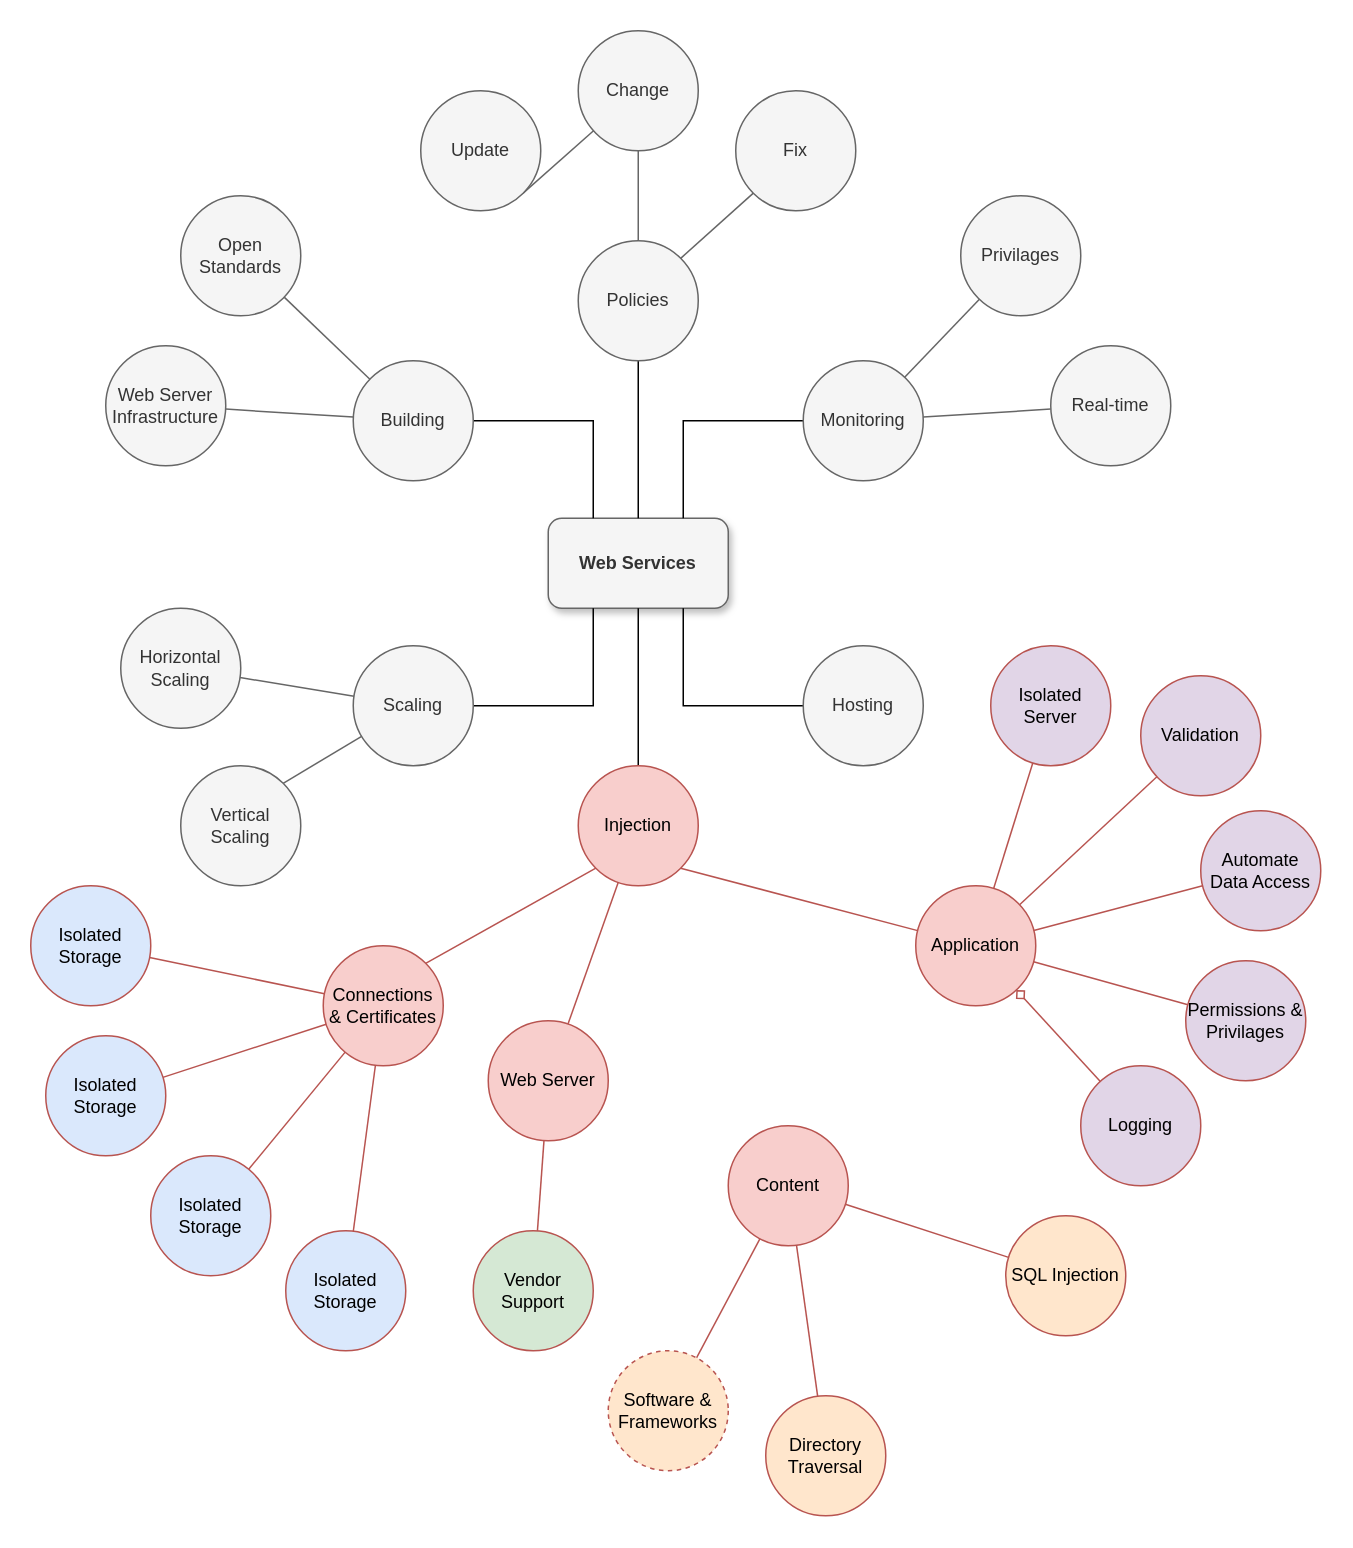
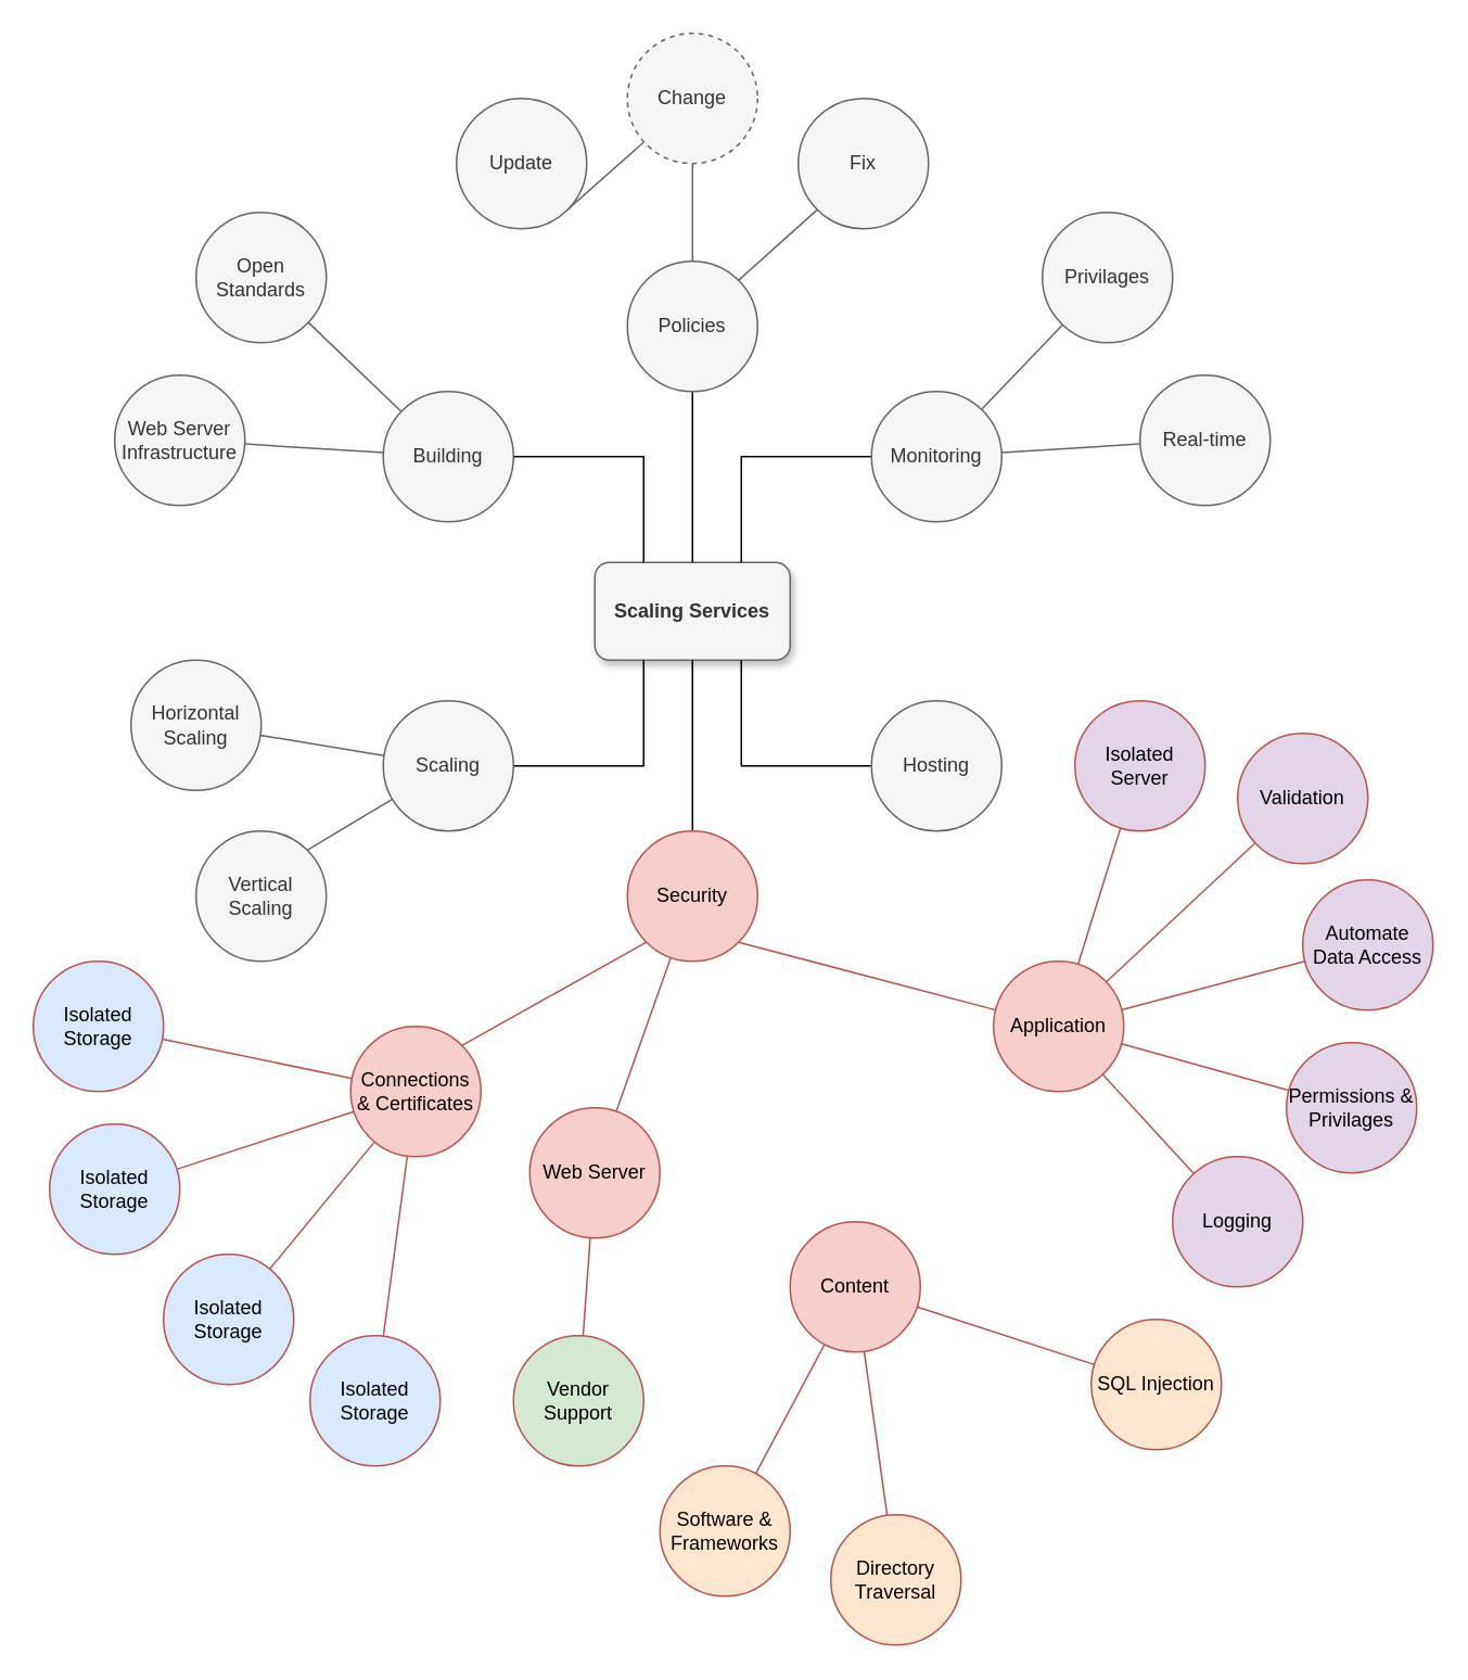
  <mxCell id="0" />
  <mxCell id="1" parent="0" />
- <mxCell id="2" value="Web Services" style="rounded=1;whiteSpace=wrap;html=1;shadow=1;glass=0;sketch=0;fillColor=#f5f5f5;fontColor=#333333;strokeColor=#666666;fontStyle=1" parent="1" vertex="1"><mxGeometry x="365" y="345" width="120" height="60" as="geometry" /></mxCell>
+ <mxCell id="2" value="Scaling Services" style="rounded=1;whiteSpace=wrap;html=1;shadow=1;glass=0;sketch=0;fillColor=#f5f5f5;fontColor=#333333;strokeColor=#666666;fontStyle=1" parent="1" vertex="1"><mxGeometry x="365" y="345" width="120" height="60" as="geometry" /></mxCell>
  <mxCell id="3" style="edgeStyle=orthogonalEdgeStyle;rounded=0;orthogonalLoop=1;jettySize=auto;html=1;entryX=0.25;entryY=0;entryDx=0;entryDy=0;endArrow=none;endFill=0;" parent="1" source="4" target="2" edge="1"><mxGeometry relative="1" as="geometry" /></mxCell>
  <mxCell id="4" value="Building" style="ellipse;whiteSpace=wrap;html=1;aspect=fixed;fillColor=#f5f5f5;strokeColor=#666666;fontColor=#333333;" parent="1" vertex="1"><mxGeometry x="235" y="240" width="80" height="80" as="geometry" /></mxCell>
  <mxCell id="5" style="edgeStyle=orthogonalEdgeStyle;rounded=0;orthogonalLoop=1;jettySize=auto;html=1;entryX=0.5;entryY=0;entryDx=0;entryDy=0;endArrow=none;endFill=0;" parent="1" source="6" target="2" edge="1"><mxGeometry relative="1" as="geometry" /></mxCell>
  <mxCell id="6" value="Policies" style="ellipse;whiteSpace=wrap;html=1;aspect=fixed;fillColor=#f5f5f5;strokeColor=#666666;fontColor=#333333;" parent="1" vertex="1"><mxGeometry x="385" y="160" width="80" height="80" as="geometry" /></mxCell>
  <mxCell id="7" style="edgeStyle=orthogonalEdgeStyle;rounded=0;orthogonalLoop=1;jettySize=auto;html=1;entryX=0.75;entryY=0;entryDx=0;entryDy=0;endArrow=none;endFill=0;" parent="1" source="8" target="2" edge="1"><mxGeometry relative="1" as="geometry" /></mxCell>
  <mxCell id="8" value="Monitoring" style="ellipse;whiteSpace=wrap;html=1;aspect=fixed;fillColor=#f5f5f5;strokeColor=#666666;fontColor=#333333;" parent="1" vertex="1"><mxGeometry x="535" y="240" width="80" height="80" as="geometry" /></mxCell>
  <mxCell id="9" style="edgeStyle=orthogonalEdgeStyle;rounded=0;orthogonalLoop=1;jettySize=auto;html=1;entryX=0.25;entryY=1;entryDx=0;entryDy=0;endArrow=none;endFill=0;" parent="1" source="10" target="2" edge="1"><mxGeometry relative="1" as="geometry" /></mxCell>
  <mxCell id="10" value="Scaling" style="ellipse;whiteSpace=wrap;html=1;aspect=fixed;fillColor=#f5f5f5;strokeColor=#666666;fontColor=#333333;" parent="1" vertex="1"><mxGeometry x="235" y="430" width="80" height="80" as="geometry" /></mxCell>
  <mxCell id="11" style="edgeStyle=orthogonalEdgeStyle;rounded=0;orthogonalLoop=1;jettySize=auto;html=1;entryX=0.75;entryY=1;entryDx=0;entryDy=0;endArrow=none;endFill=0;" parent="1" source="12" target="2" edge="1"><mxGeometry relative="1" as="geometry" /></mxCell>
  <mxCell id="12" value="Hosting" style="ellipse;whiteSpace=wrap;html=1;aspect=fixed;fillColor=#f5f5f5;strokeColor=#666666;fontColor=#333333;" parent="1" vertex="1"><mxGeometry x="535" y="430" width="80" height="80" as="geometry" /></mxCell>
  <mxCell id="13" style="edgeStyle=orthogonalEdgeStyle;rounded=0;orthogonalLoop=1;jettySize=auto;html=1;entryX=0.5;entryY=1;entryDx=0;entryDy=0;endArrow=none;endFill=0;" parent="1" source="14" target="2" edge="1"><mxGeometry relative="1" as="geometry" /></mxCell>
- <mxCell id="14" value="Injection" style="ellipse;whiteSpace=wrap;html=1;aspect=fixed;fillColor=#f8cecc;strokeColor=#b85450;" parent="1" vertex="1"><mxGeometry x="385" y="510" width="80" height="80" as="geometry" /></mxCell>
+ <mxCell id="14" value="Security" style="ellipse;whiteSpace=wrap;html=1;aspect=fixed;fillColor=#f8cecc;strokeColor=#b85450;" parent="1" vertex="1"><mxGeometry x="385" y="510" width="80" height="80" as="geometry" /></mxCell>
  <mxCell id="15" style="edgeStyle=none;rounded=0;orthogonalLoop=1;jettySize=auto;html=1;exitX=0;exitY=1;exitDx=0;exitDy=0;entryX=1;entryY=0;entryDx=0;entryDy=0;endArrow=none;endFill=0;fillColor=#f5f5f5;strokeColor=#666666;" parent="1" source="16" target="6" edge="1"><mxGeometry relative="1" as="geometry" /></mxCell>
  <mxCell id="16" value="Fix" style="ellipse;whiteSpace=wrap;html=1;aspect=fixed;fillColor=#f5f5f5;strokeColor=#666666;fontColor=#333333;" parent="1" vertex="1"><mxGeometry x="490" y="60" width="80" height="80" as="geometry" /></mxCell>
  <mxCell id="17" style="edgeStyle=none;rounded=0;orthogonalLoop=1;jettySize=auto;html=1;entryX=0.5;entryY=0;entryDx=0;entryDy=0;endArrow=none;endFill=0;fillColor=#f5f5f5;strokeColor=#666666;" parent="1" source="18" target="6" edge="1"><mxGeometry relative="1" as="geometry" /></mxCell>
- <mxCell id="18" value="Change" style="ellipse;whiteSpace=wrap;html=1;aspect=fixed;fillColor=#f5f5f5;strokeColor=#666666;fontColor=#333333;" parent="1" vertex="1"><mxGeometry x="385" y="20" width="80" height="80" as="geometry" /></mxCell>
+ <mxCell id="18" value="Change" style="ellipse;whiteSpace=wrap;html=1;aspect=fixed;fillColor=#f5f5f5;strokeColor=#666666;fontColor=#333333;dashed=1;" parent="1" vertex="1"><mxGeometry x="385" y="20" width="80" height="80" as="geometry" /></mxCell>
  <mxCell id="19" style="rounded=0;orthogonalLoop=1;jettySize=auto;html=1;exitX=1;exitY=1;exitDx=0;exitDy=0;endArrow=none;endFill=0;fillColor=#f5f5f5;strokeColor=#666666;" parent="1" source="20" target="18" edge="1"><mxGeometry relative="1" as="geometry" /></mxCell>
  <mxCell id="20" value="Update" style="ellipse;whiteSpace=wrap;html=1;aspect=fixed;fillColor=#f5f5f5;strokeColor=#666666;fontColor=#333333;" parent="1" vertex="1"><mxGeometry x="280" y="60" width="80" height="80" as="geometry" /></mxCell>
  <mxCell id="21" style="edgeStyle=none;rounded=0;orthogonalLoop=1;jettySize=auto;html=1;endArrow=none;endFill=0;fillColor=#f5f5f5;strokeColor=#666666;" parent="1" source="22" target="4" edge="1"><mxGeometry relative="1" as="geometry" /></mxCell>
  <mxCell id="22" value="Open Standards" style="ellipse;whiteSpace=wrap;html=1;aspect=fixed;fillColor=#f5f5f5;strokeColor=#666666;fontColor=#333333;" parent="1" vertex="1"><mxGeometry x="120" y="130" width="80" height="80" as="geometry" /></mxCell>
  <mxCell id="23" style="edgeStyle=none;rounded=0;orthogonalLoop=1;jettySize=auto;html=1;endArrow=none;endFill=0;fillColor=#f5f5f5;strokeColor=#666666;" parent="1" source="24" target="4" edge="1"><mxGeometry relative="1" as="geometry" /></mxCell>
  <mxCell id="24" value="Web Server Infrastructure" style="ellipse;whiteSpace=wrap;html=1;aspect=fixed;fillColor=#f5f5f5;strokeColor=#666666;fontColor=#333333;" parent="1" vertex="1"><mxGeometry x="70" y="230" width="80" height="80" as="geometry" /></mxCell>
  <mxCell id="25" style="edgeStyle=none;rounded=0;orthogonalLoop=1;jettySize=auto;html=1;exitX=1;exitY=0;exitDx=0;exitDy=0;entryX=0;entryY=1;entryDx=0;entryDy=0;endArrow=none;endFill=0;fillColor=#f8cecc;strokeColor=#b85450;" parent="1" source="26" target="14" edge="1"><mxGeometry relative="1" as="geometry" /></mxCell>
  <mxCell id="26" value="Connections &amp;amp; Certificates" style="ellipse;whiteSpace=wrap;html=1;aspect=fixed;fillColor=#f8cecc;strokeColor=#b85450;" parent="1" vertex="1"><mxGeometry x="215" y="630" width="80" height="80" as="geometry" /></mxCell>
  <mxCell id="27" style="edgeStyle=none;rounded=0;orthogonalLoop=1;jettySize=auto;html=1;endArrow=none;endFill=0;fillColor=#f8cecc;strokeColor=#b85450;" parent="1" source="28" target="14" edge="1"><mxGeometry relative="1" as="geometry" /></mxCell>
  <mxCell id="28" value="Web Server" style="ellipse;whiteSpace=wrap;html=1;aspect=fixed;fillColor=#f8cecc;strokeColor=#b85450;" parent="1" vertex="1"><mxGeometry x="325" y="680" width="80" height="80" as="geometry" /></mxCell>
  <mxCell id="29" value="Content" style="ellipse;whiteSpace=wrap;html=1;aspect=fixed;fillColor=#f8cecc;strokeColor=#B85450;" parent="1" vertex="1"><mxGeometry x="485" y="750" width="80" height="80" as="geometry" /></mxCell>
  <mxCell id="30" style="edgeStyle=none;rounded=0;orthogonalLoop=1;jettySize=auto;html=1;entryX=1;entryY=1;entryDx=0;entryDy=0;endArrow=none;endFill=0;fillColor=#f8cecc;strokeColor=#b85450;" parent="1" source="31" target="14" edge="1"><mxGeometry relative="1" as="geometry" /></mxCell>
  <mxCell id="31" value="Application" style="ellipse;whiteSpace=wrap;html=1;aspect=fixed;fillColor=#f8cecc;strokeColor=#b85450;" parent="1" vertex="1"><mxGeometry x="610" y="590" width="80" height="80" as="geometry" /></mxCell>
  <mxCell id="32" style="edgeStyle=none;rounded=0;orthogonalLoop=1;jettySize=auto;html=1;endArrow=none;endFill=0;fillColor=#f5f5f5;strokeColor=#666666;" parent="1" source="33" target="8" edge="1"><mxGeometry relative="1" as="geometry" /></mxCell>
  <mxCell id="33" value="Privilages" style="ellipse;whiteSpace=wrap;html=1;aspect=fixed;fillColor=#f5f5f5;strokeColor=#666666;fontColor=#333333;" parent="1" vertex="1"><mxGeometry x="640" y="130" width="80" height="80" as="geometry" /></mxCell>
  <mxCell id="34" style="edgeStyle=none;rounded=0;orthogonalLoop=1;jettySize=auto;html=1;endArrow=none;endFill=0;fillColor=#f5f5f5;strokeColor=#666666;" parent="1" source="35" target="8" edge="1"><mxGeometry relative="1" as="geometry" /></mxCell>
  <mxCell id="35" value="Real-time" style="ellipse;whiteSpace=wrap;html=1;aspect=fixed;fillColor=#f5f5f5;strokeColor=#666666;fontColor=#333333;" parent="1" vertex="1"><mxGeometry x="700" y="230" width="80" height="80" as="geometry" /></mxCell>
  <mxCell id="36" style="edgeStyle=none;rounded=0;orthogonalLoop=1;jettySize=auto;html=1;endArrow=none;endFill=0;fillColor=#f5f5f5;strokeColor=#666666;" parent="1" source="37" target="10" edge="1"><mxGeometry relative="1" as="geometry" /></mxCell>
  <mxCell id="37" value="Horizontal Scaling" style="ellipse;whiteSpace=wrap;html=1;aspect=fixed;fillColor=#f5f5f5;strokeColor=#666666;fontColor=#333333;" parent="1" vertex="1"><mxGeometry x="80" y="405" width="80" height="80" as="geometry" /></mxCell>
  <mxCell id="38" style="edgeStyle=none;rounded=0;orthogonalLoop=1;jettySize=auto;html=1;exitX=1;exitY=0;exitDx=0;exitDy=0;endArrow=none;endFill=0;fillColor=#f5f5f5;strokeColor=#666666;" parent="1" source="39" target="10" edge="1"><mxGeometry relative="1" as="geometry" /></mxCell>
  <mxCell id="39" value="Vertical Scaling" style="ellipse;whiteSpace=wrap;html=1;aspect=fixed;fillColor=#f5f5f5;strokeColor=#666666;fontColor=#333333;" parent="1" vertex="1"><mxGeometry x="120" y="510" width="80" height="80" as="geometry" /></mxCell>
  <mxCell id="40" style="edgeStyle=none;rounded=0;orthogonalLoop=1;jettySize=auto;html=1;endArrow=none;endFill=0;fillColor=#f8cecc;strokeColor=#b85450;" edge="1" parent="1" source="41" target="26"><mxGeometry relative="1" as="geometry" /></mxCell>
  <mxCell id="41" value="Isolated Storage" style="ellipse;whiteSpace=wrap;html=1;aspect=fixed;fillColor=#dae8fc;strokeColor=#B85450;" vertex="1" parent="1"><mxGeometry x="30" y="690" width="80" height="80" as="geometry" /></mxCell>
  <mxCell id="42" style="edgeStyle=none;rounded=0;orthogonalLoop=1;jettySize=auto;html=1;endArrow=none;endFill=0;fillColor=#f8cecc;strokeColor=#b85450;" edge="1" parent="1" source="43" target="26"><mxGeometry relative="1" as="geometry" /></mxCell>
  <mxCell id="43" value="Isolated Storage" style="ellipse;whiteSpace=wrap;html=1;aspect=fixed;fillColor=#dae8fc;strokeColor=#B85450;" vertex="1" parent="1"><mxGeometry x="100" y="770" width="80" height="80" as="geometry" /></mxCell>
  <mxCell id="44" style="rounded=0;orthogonalLoop=1;jettySize=auto;html=1;endArrow=none;endFill=0;fillColor=#f8cecc;strokeColor=#b85450;" edge="1" parent="1" source="45" target="26"><mxGeometry relative="1" as="geometry" /></mxCell>
  <mxCell id="45" value="Isolated Storage" style="ellipse;whiteSpace=wrap;html=1;aspect=fixed;fillColor=#dae8fc;strokeColor=#B85450;" vertex="1" parent="1"><mxGeometry x="20" y="590" width="80" height="80" as="geometry" /></mxCell>
  <mxCell id="46" style="edgeStyle=none;rounded=0;orthogonalLoop=1;jettySize=auto;html=1;endArrow=none;endFill=0;fillColor=#f8cecc;strokeColor=#b85450;" edge="1" parent="1" source="47" target="26"><mxGeometry relative="1" as="geometry" /></mxCell>
  <mxCell id="47" value="Isolated Storage" style="ellipse;whiteSpace=wrap;html=1;aspect=fixed;fillColor=#dae8fc;strokeColor=#B85450;" vertex="1" parent="1"><mxGeometry x="190" y="820" width="80" height="80" as="geometry" /></mxCell>
  <mxCell id="48" style="edgeStyle=none;rounded=0;orthogonalLoop=1;jettySize=auto;html=1;endArrow=none;endFill=0;fillColor=#f8cecc;strokeColor=#B85450;" edge="1" parent="1" source="49" target="28"><mxGeometry relative="1" as="geometry" /></mxCell>
  <mxCell id="49" value="Vendor Support" style="ellipse;whiteSpace=wrap;html=1;aspect=fixed;fillColor=#d5e8d4;strokeColor=#B85450;" vertex="1" parent="1"><mxGeometry x="315" y="820" width="80" height="80" as="geometry" /></mxCell>
  <mxCell id="50" style="edgeStyle=none;rounded=0;orthogonalLoop=1;jettySize=auto;html=1;endArrow=none;endFill=0;fillColor=#f8cecc;strokeColor=#B85450;" edge="1" parent="1" source="51" target="29"><mxGeometry relative="1" as="geometry" /></mxCell>
- <mxCell id="51" value="Software &amp;amp; Frameworks" style="ellipse;whiteSpace=wrap;html=1;aspect=fixed;fillColor=#ffe6cc;strokeColor=#B85450;dashed=1;" vertex="1" parent="1"><mxGeometry x="405" y="900" width="80" height="80" as="geometry" /></mxCell>
+ <mxCell id="51" value="Software &amp;amp; Frameworks" style="ellipse;whiteSpace=wrap;html=1;aspect=fixed;fillColor=#ffe6cc;strokeColor=#B85450;" vertex="1" parent="1"><mxGeometry x="405" y="900" width="80" height="80" as="geometry" /></mxCell>
  <mxCell id="52" style="edgeStyle=none;rounded=0;orthogonalLoop=1;jettySize=auto;html=1;endArrow=none;endFill=0;fillColor=#f8cecc;strokeColor=#B85450;" edge="1" parent="1" source="53" target="29"><mxGeometry relative="1" as="geometry" /></mxCell>
  <mxCell id="53" value="Directory Traversal" style="ellipse;whiteSpace=wrap;html=1;aspect=fixed;fillColor=#ffe6cc;strokeColor=#B85450;" vertex="1" parent="1"><mxGeometry x="510" y="930" width="80" height="80" as="geometry" /></mxCell>
  <mxCell id="54" style="edgeStyle=none;rounded=0;orthogonalLoop=1;jettySize=auto;html=1;endArrow=none;endFill=0;fillColor=#f8cecc;strokeColor=#B85450;" edge="1" parent="1" source="55" target="29"><mxGeometry relative="1" as="geometry" /></mxCell>
  <mxCell id="55" value="SQL Injection" style="ellipse;whiteSpace=wrap;html=1;aspect=fixed;fillColor=#ffe6cc;strokeColor=#B85450;" vertex="1" parent="1"><mxGeometry x="670" y="810" width="80" height="80" as="geometry" /></mxCell>
  <mxCell id="56" style="edgeStyle=none;rounded=0;orthogonalLoop=1;jettySize=auto;html=1;endArrow=none;endFill=0;fillColor=#f8cecc;strokeColor=#B85450;" edge="1" parent="1" source="57" target="31"><mxGeometry relative="1" as="geometry" /></mxCell>
  <mxCell id="57" value="Permissions &amp;amp; Privilages" style="ellipse;whiteSpace=wrap;html=1;aspect=fixed;fillColor=#e1d5e7;strokeColor=#B85450;" vertex="1" parent="1"><mxGeometry x="790" y="640" width="80" height="80" as="geometry" /></mxCell>
  <mxCell id="58" style="edgeStyle=none;rounded=0;orthogonalLoop=1;jettySize=auto;html=1;endArrow=none;endFill=0;fillColor=#f8cecc;strokeColor=#B85450;" edge="1" parent="1" source="59" target="31"><mxGeometry relative="1" as="geometry" /></mxCell>
  <mxCell id="59" value="Automate Data Access" style="ellipse;whiteSpace=wrap;html=1;aspect=fixed;fillColor=#e1d5e7;strokeColor=#B85450;" vertex="1" parent="1"><mxGeometry x="800" y="540" width="80" height="80" as="geometry" /></mxCell>
  <mxCell id="60" style="edgeStyle=none;rounded=0;orthogonalLoop=1;jettySize=auto;html=1;endArrow=none;endFill=0;fillColor=#f8cecc;strokeColor=#B85450;" edge="1" parent="1" source="61" target="31"><mxGeometry relative="1" as="geometry" /></mxCell>
  <mxCell id="61" value="Validation" style="ellipse;whiteSpace=wrap;html=1;aspect=fixed;fillColor=#e1d5e7;strokeColor=#B85450;" vertex="1" parent="1"><mxGeometry x="760" y="450" width="80" height="80" as="geometry" /></mxCell>
  <mxCell id="62" style="edgeStyle=none;rounded=0;orthogonalLoop=1;jettySize=auto;html=1;endArrow=none;endFill=0;fillColor=#f8cecc;strokeColor=#B85450;" edge="1" parent="1" source="63" target="31"><mxGeometry relative="1" as="geometry" /></mxCell>
  <mxCell id="63" value="Isolated Server" style="ellipse;whiteSpace=wrap;html=1;aspect=fixed;fillColor=#e1d5e7;strokeColor=#B85450;" vertex="1" parent="1"><mxGeometry x="660" y="430" width="80" height="80" as="geometry" /></mxCell>
- <mxCell id="64" style="edgeStyle=none;rounded=0;orthogonalLoop=1;jettySize=auto;html=1;endArrow=diamond;endFill=0;strokeColor=#B85450;" edge="1" parent="1" source="65" target="31"><mxGeometry relative="1" as="geometry" /></mxCell>
+ <mxCell id="64" style="edgeStyle=none;rounded=0;orthogonalLoop=1;jettySize=auto;html=1;endArrow=none;endFill=0;strokeColor=#B85450;" edge="1" parent="1" source="65" target="31"><mxGeometry relative="1" as="geometry" /></mxCell>
  <mxCell id="65" value="Logging" style="ellipse;whiteSpace=wrap;html=1;aspect=fixed;fillColor=#e1d5e7;strokeColor=#B85450;" vertex="1" parent="1"><mxGeometry x="720" y="710" width="80" height="80" as="geometry" /></mxCell>
